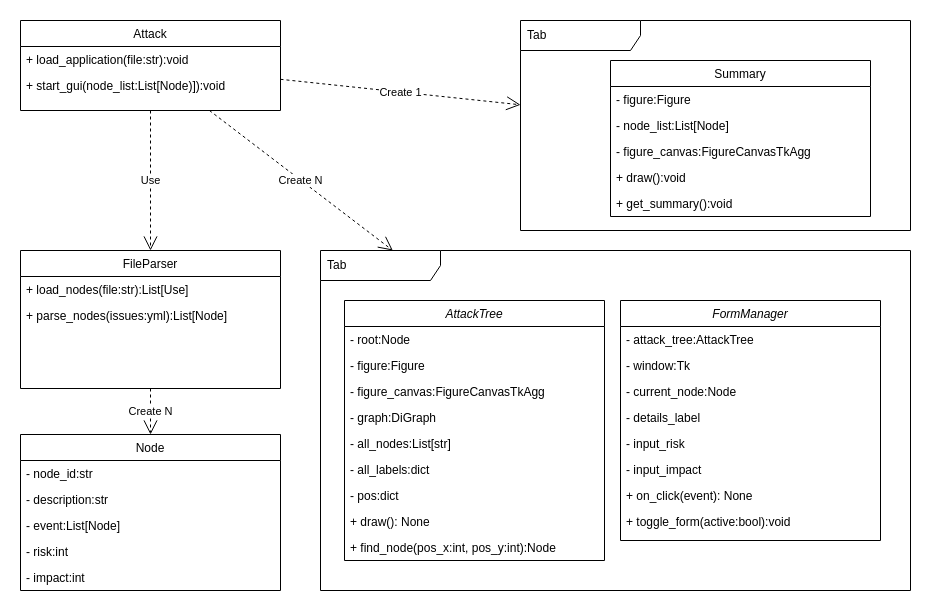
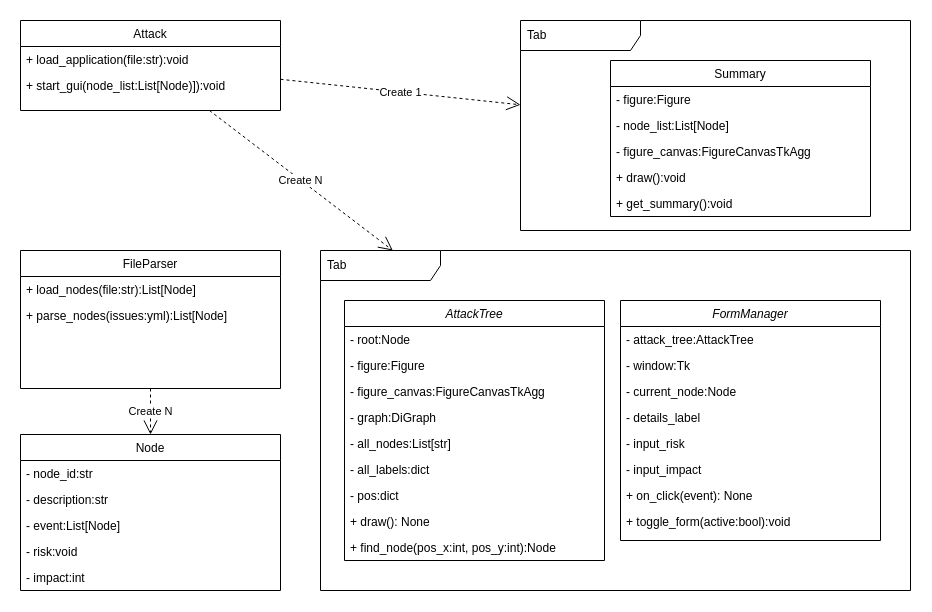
  <mxCell id="0" />
  <mxCell id="1" parent="0" />
  <mxCell id="2" value="AttackTree" style="swimlane;fontStyle=2;align=center;verticalAlign=top;childLayout=stackLayout;horizontal=1;startSize=26;horizontalStack=0;resizeParent=1;resizeLast=0;collapsible=1;marginBottom=0;rounded=0;shadow=0;strokeWidth=1;" parent="1" vertex="1"><mxGeometry x="344" y="300" width="260" height="260" as="geometry"><mxRectangle x="230" y="140" width="160" height="26" as="alternateBounds" /></mxGeometry></mxCell>
  <mxCell id="3" value="- root:Node" style="text;align=left;verticalAlign=top;spacingLeft=4;spacingRight=4;overflow=hidden;rotatable=0;points=[[0,0.5],[1,0.5]];portConstraint=eastwest;" parent="2" vertex="1"><mxGeometry y="26" width="260" height="26" as="geometry" /></mxCell>
  <mxCell id="4" value="- figure:Figure" style="text;align=left;verticalAlign=top;spacingLeft=4;spacingRight=4;overflow=hidden;rotatable=0;points=[[0,0.5],[1,0.5]];portConstraint=eastwest;rounded=0;shadow=0;html=0;" parent="2" vertex="1"><mxGeometry y="52" width="260" height="26" as="geometry" /></mxCell>
  <mxCell id="5" value="- figure_canvas:FigureCanvasTkAgg" style="text;align=left;verticalAlign=top;spacingLeft=4;spacingRight=4;overflow=hidden;rotatable=0;points=[[0,0.5],[1,0.5]];portConstraint=eastwest;rounded=0;shadow=0;html=0;" parent="2" vertex="1"><mxGeometry y="78" width="260" height="26" as="geometry" /></mxCell>
  <mxCell id="6" value="- graph:DiGraph" style="text;align=left;verticalAlign=top;spacingLeft=4;spacingRight=4;overflow=hidden;rotatable=0;points=[[0,0.5],[1,0.5]];portConstraint=eastwest;" parent="2" vertex="1"><mxGeometry y="104" width="260" height="26" as="geometry" /></mxCell>
  <mxCell id="7" value="- all_nodes:List[str]" style="text;align=left;verticalAlign=top;spacingLeft=4;spacingRight=4;overflow=hidden;rotatable=0;points=[[0,0.5],[1,0.5]];portConstraint=eastwest;rounded=0;shadow=0;html=0;" vertex="1" parent="2"><mxGeometry y="130" width="260" height="26" as="geometry" /></mxCell>
  <mxCell id="8" value="- all_labels:dict" style="text;align=left;verticalAlign=top;spacingLeft=4;spacingRight=4;overflow=hidden;rotatable=0;points=[[0,0.5],[1,0.5]];portConstraint=eastwest;rounded=0;shadow=0;html=0;" vertex="1" parent="2"><mxGeometry y="156" width="260" height="26" as="geometry" /></mxCell>
  <mxCell id="9" value="- pos:dict" style="text;align=left;verticalAlign=top;spacingLeft=4;spacingRight=4;overflow=hidden;rotatable=0;points=[[0,0.5],[1,0.5]];portConstraint=eastwest;rounded=0;shadow=0;html=0;" vertex="1" parent="2"><mxGeometry y="182" width="260" height="26" as="geometry" /></mxCell>
  <mxCell id="10" value="+ draw(): None" style="text;align=left;verticalAlign=top;spacingLeft=4;spacingRight=4;overflow=hidden;rotatable=0;points=[[0,0.5],[1,0.5]];portConstraint=eastwest;rounded=0;shadow=0;html=0;" vertex="1" parent="2"><mxGeometry y="208" width="260" height="26" as="geometry" /></mxCell>
  <mxCell id="11" value="+ find_node(pos_x:int, pos_y:int):Node" style="text;align=left;verticalAlign=top;spacingLeft=4;spacingRight=4;overflow=hidden;rotatable=0;points=[[0,0.5],[1,0.5]];portConstraint=eastwest;rounded=0;shadow=0;html=0;" vertex="1" parent="2"><mxGeometry y="234" width="260" height="26" as="geometry" /></mxCell>
  <mxCell id="12" value="FileParser" style="swimlane;fontStyle=0;align=center;verticalAlign=top;childLayout=stackLayout;horizontal=1;startSize=26;horizontalStack=0;resizeParent=1;resizeLast=0;collapsible=1;marginBottom=0;rounded=0;shadow=0;strokeWidth=1;" parent="1" vertex="1"><mxGeometry x="20" y="250" width="260" height="138" as="geometry"><mxRectangle x="130" y="380" width="160" height="26" as="alternateBounds" /></mxGeometry></mxCell>
- <mxCell id="13" value="+ load_nodes(file:str):List[Use]" style="text;align=left;verticalAlign=top;spacingLeft=4;spacingRight=4;overflow=hidden;rotatable=0;points=[[0,0.5],[1,0.5]];portConstraint=eastwest;" parent="12" vertex="1"><mxGeometry y="26" width="260" height="26" as="geometry" /></mxCell>
+ <mxCell id="13" value="+ load_nodes(file:str):List[Node]" style="text;align=left;verticalAlign=top;spacingLeft=4;spacingRight=4;overflow=hidden;rotatable=0;points=[[0,0.5],[1,0.5]];portConstraint=eastwest;" parent="12" vertex="1"><mxGeometry y="26" width="260" height="26" as="geometry" /></mxCell>
  <mxCell id="14" value="+ parse_nodes(issues:yml):List[Node]" style="text;align=left;verticalAlign=top;spacingLeft=4;spacingRight=4;overflow=hidden;rotatable=0;points=[[0,0.5],[1,0.5]];portConstraint=eastwest;rounded=0;shadow=0;html=0;" parent="12" vertex="1"><mxGeometry y="52" width="260" height="26" as="geometry" /></mxCell>
  <mxCell id="15" value="Attack" style="swimlane;fontStyle=0;align=center;verticalAlign=top;childLayout=stackLayout;horizontal=1;startSize=26;horizontalStack=0;resizeParent=1;resizeLast=0;collapsible=1;marginBottom=0;rounded=0;shadow=0;strokeWidth=1;" parent="1" vertex="1"><mxGeometry x="20" y="20" width="260" height="90" as="geometry"><mxRectangle x="550" y="140" width="160" height="26" as="alternateBounds" /></mxGeometry></mxCell>
  <mxCell id="16" value="+ load_application(file:str):void" style="text;align=left;verticalAlign=top;spacingLeft=4;spacingRight=4;overflow=hidden;rotatable=0;points=[[0,0.5],[1,0.5]];portConstraint=eastwest;" parent="15" vertex="1"><mxGeometry y="26" width="260" height="26" as="geometry" /></mxCell>
  <mxCell id="17" value="+ start_gui(node_list:List[Node)]):void" style="text;align=left;verticalAlign=top;spacingLeft=4;spacingRight=4;overflow=hidden;rotatable=0;points=[[0,0.5],[1,0.5]];portConstraint=eastwest;rounded=0;shadow=0;html=0;" parent="15" vertex="1"><mxGeometry y="52" width="260" height="26" as="geometry" /></mxCell>
  <mxCell id="18" value="FormManager" style="swimlane;fontStyle=2;align=center;verticalAlign=top;childLayout=stackLayout;horizontal=1;startSize=26;horizontalStack=0;resizeParent=1;resizeLast=0;collapsible=1;marginBottom=0;rounded=0;shadow=0;strokeWidth=1;" vertex="1" parent="1"><mxGeometry x="620" y="300" width="260" height="240" as="geometry"><mxRectangle x="230" y="140" width="160" height="26" as="alternateBounds" /></mxGeometry></mxCell>
  <mxCell id="19" value="- attack_tree:AttackTree" style="text;align=left;verticalAlign=top;spacingLeft=4;spacingRight=4;overflow=hidden;rotatable=0;points=[[0,0.5],[1,0.5]];portConstraint=eastwest;" vertex="1" parent="18"><mxGeometry y="26" width="260" height="26" as="geometry" /></mxCell>
  <mxCell id="20" value="- window:Tk" style="text;align=left;verticalAlign=top;spacingLeft=4;spacingRight=4;overflow=hidden;rotatable=0;points=[[0,0.5],[1,0.5]];portConstraint=eastwest;rounded=0;shadow=0;html=0;" vertex="1" parent="18"><mxGeometry y="52" width="260" height="26" as="geometry" /></mxCell>
  <mxCell id="21" value="- current_node:Node" style="text;align=left;verticalAlign=top;spacingLeft=4;spacingRight=4;overflow=hidden;rotatable=0;points=[[0,0.5],[1,0.5]];portConstraint=eastwest;rounded=0;shadow=0;html=0;" vertex="1" parent="18"><mxGeometry y="78" width="260" height="26" as="geometry" /></mxCell>
  <mxCell id="22" value="- details_label" style="text;align=left;verticalAlign=top;spacingLeft=4;spacingRight=4;overflow=hidden;rotatable=0;points=[[0,0.5],[1,0.5]];portConstraint=eastwest;" vertex="1" parent="18"><mxGeometry y="104" width="260" height="26" as="geometry" /></mxCell>
  <mxCell id="23" value="- input_risk" style="text;align=left;verticalAlign=top;spacingLeft=4;spacingRight=4;overflow=hidden;rotatable=0;points=[[0,0.5],[1,0.5]];portConstraint=eastwest;rounded=0;shadow=0;html=0;" vertex="1" parent="18"><mxGeometry y="130" width="260" height="26" as="geometry" /></mxCell>
  <mxCell id="24" value="- input_impact" style="text;align=left;verticalAlign=top;spacingLeft=4;spacingRight=4;overflow=hidden;rotatable=0;points=[[0,0.5],[1,0.5]];portConstraint=eastwest;rounded=0;shadow=0;html=0;" vertex="1" parent="18"><mxGeometry y="156" width="260" height="26" as="geometry" /></mxCell>
  <mxCell id="25" value="+ on_click(event): None" style="text;align=left;verticalAlign=top;spacingLeft=4;spacingRight=4;overflow=hidden;rotatable=0;points=[[0,0.5],[1,0.5]];portConstraint=eastwest;rounded=0;shadow=0;html=0;" vertex="1" parent="18"><mxGeometry y="182" width="260" height="26" as="geometry" /></mxCell>
  <mxCell id="26" value="+ toggle_form(active:bool):void" style="text;align=left;verticalAlign=top;spacingLeft=4;spacingRight=4;overflow=hidden;rotatable=0;points=[[0,0.5],[1,0.5]];portConstraint=eastwest;rounded=0;shadow=0;html=0;" vertex="1" parent="18"><mxGeometry y="208" width="260" height="26" as="geometry" /></mxCell>
  <mxCell id="27" value="Node" style="swimlane;fontStyle=0;align=center;verticalAlign=top;childLayout=stackLayout;horizontal=1;startSize=26;horizontalStack=0;resizeParent=1;resizeLast=0;collapsible=1;marginBottom=0;rounded=0;shadow=0;strokeWidth=1;" vertex="1" parent="1"><mxGeometry x="20" y="434" width="260" height="156" as="geometry"><mxRectangle x="130" y="380" width="160" height="26" as="alternateBounds" /></mxGeometry></mxCell>
  <mxCell id="28" value="- node_id:str" style="text;align=left;verticalAlign=top;spacingLeft=4;spacingRight=4;overflow=hidden;rotatable=0;points=[[0,0.5],[1,0.5]];portConstraint=eastwest;" vertex="1" parent="27"><mxGeometry y="26" width="260" height="26" as="geometry" /></mxCell>
  <mxCell id="29" value="- description:str" style="text;align=left;verticalAlign=top;spacingLeft=4;spacingRight=4;overflow=hidden;rotatable=0;points=[[0,0.5],[1,0.5]];portConstraint=eastwest;rounded=0;shadow=0;html=0;" vertex="1" parent="27"><mxGeometry y="52" width="260" height="26" as="geometry" /></mxCell>
  <mxCell id="30" value="- event:List[Node]" style="text;align=left;verticalAlign=top;spacingLeft=4;spacingRight=4;overflow=hidden;rotatable=0;points=[[0,0.5],[1,0.5]];portConstraint=eastwest;rounded=0;shadow=0;html=0;" vertex="1" parent="27"><mxGeometry y="78" width="260" height="26" as="geometry" /></mxCell>
- <mxCell id="31" value="- risk:int" style="text;align=left;verticalAlign=top;spacingLeft=4;spacingRight=4;overflow=hidden;rotatable=0;points=[[0,0.5],[1,0.5]];portConstraint=eastwest;rounded=0;shadow=0;html=0;" vertex="1" parent="27"><mxGeometry y="104" width="260" height="26" as="geometry" /></mxCell>
+ <mxCell id="31" value="- risk:void" style="text;align=left;verticalAlign=top;spacingLeft=4;spacingRight=4;overflow=hidden;rotatable=0;points=[[0,0.5],[1,0.5]];portConstraint=eastwest;rounded=0;shadow=0;html=0;" vertex="1" parent="27"><mxGeometry y="104" width="260" height="26" as="geometry" /></mxCell>
  <mxCell id="32" value="- impact:int" style="text;align=left;verticalAlign=top;spacingLeft=4;spacingRight=4;overflow=hidden;rotatable=0;points=[[0,0.5],[1,0.5]];portConstraint=eastwest;rounded=0;shadow=0;html=0;" vertex="1" parent="27"><mxGeometry y="130" width="260" height="26" as="geometry" /></mxCell>
  <mxCell id="33" value="Summary" style="swimlane;fontStyle=0;align=center;verticalAlign=top;childLayout=stackLayout;horizontal=1;startSize=26;horizontalStack=0;resizeParent=1;resizeLast=0;collapsible=1;marginBottom=0;rounded=0;shadow=0;strokeWidth=1;" vertex="1" parent="1"><mxGeometry x="610" y="60" width="260" height="156" as="geometry"><mxRectangle x="130" y="380" width="160" height="26" as="alternateBounds" /></mxGeometry></mxCell>
  <mxCell id="34" value="- figure:Figure" style="text;align=left;verticalAlign=top;spacingLeft=4;spacingRight=4;overflow=hidden;rotatable=0;points=[[0,0.5],[1,0.5]];portConstraint=eastwest;" vertex="1" parent="33"><mxGeometry y="26" width="260" height="26" as="geometry" /></mxCell>
  <mxCell id="35" value="- node_list:List[Node]" style="text;align=left;verticalAlign=top;spacingLeft=4;spacingRight=4;overflow=hidden;rotatable=0;points=[[0,0.5],[1,0.5]];portConstraint=eastwest;rounded=0;shadow=0;html=0;" vertex="1" parent="33"><mxGeometry y="52" width="260" height="26" as="geometry" /></mxCell>
  <mxCell id="36" value="- figure_canvas:FigureCanvasTkAgg" style="text;align=left;verticalAlign=top;spacingLeft=4;spacingRight=4;overflow=hidden;rotatable=0;points=[[0,0.5],[1,0.5]];portConstraint=eastwest;rounded=0;shadow=0;html=0;" vertex="1" parent="33"><mxGeometry y="78" width="260" height="26" as="geometry" /></mxCell>
  <mxCell id="37" value="+ draw():void" style="text;align=left;verticalAlign=top;spacingLeft=4;spacingRight=4;overflow=hidden;rotatable=0;points=[[0,0.5],[1,0.5]];portConstraint=eastwest;rounded=0;shadow=0;html=0;" vertex="1" parent="33"><mxGeometry y="104" width="260" height="26" as="geometry" /></mxCell>
  <mxCell id="38" value="+ get_summary():void" style="text;align=left;verticalAlign=top;spacingLeft=4;spacingRight=4;overflow=hidden;rotatable=0;points=[[0,0.5],[1,0.5]];portConstraint=eastwest;rounded=0;shadow=0;html=0;" vertex="1" parent="33"><mxGeometry y="130" width="260" height="26" as="geometry" /></mxCell>
- <mxCell id="39" value="Use" style="endArrow=open;endSize=12;dashed=1;html=1;rounded=0;entryX=0.5;entryY=0;entryDx=0;entryDy=0;" edge="1" parent="1" source="15" target="12"><mxGeometry width="160" relative="1" as="geometry"><mxPoint x="280" y="270" as="sourcePoint" /><mxPoint x="440" y="270" as="targetPoint" /></mxGeometry></mxCell>
  <mxCell id="40" value="Create N" style="endArrow=open;endSize=12;dashed=1;html=1;rounded=0;" edge="1" parent="1" source="15" target="43"><mxGeometry width="160" relative="1" as="geometry"><mxPoint x="280" y="236" as="sourcePoint" /><mxPoint x="330" y="360" as="targetPoint" /></mxGeometry></mxCell>
  <mxCell id="41" value="Create 1" style="endArrow=open;endSize=12;dashed=1;html=1;rounded=0;" edge="1" parent="1" source="15" target="44"><mxGeometry width="160" relative="1" as="geometry"><mxPoint x="296.564" y="236" as="sourcePoint" /><mxPoint x="360.061" y="650" as="targetPoint" /></mxGeometry></mxCell>
  <mxCell id="42" value="Create N" style="endArrow=open;endSize=12;dashed=1;html=1;rounded=0;" edge="1" parent="1" source="12" target="27"><mxGeometry width="160" relative="1" as="geometry"><mxPoint x="160" y="500" as="sourcePoint" /><mxPoint x="320" y="500" as="targetPoint" /></mxGeometry></mxCell>
  <mxCell id="43" value="Tab" style="shape=umlFrame;whiteSpace=wrap;html=1;width=120;height=30;boundedLbl=1;verticalAlign=middle;align=left;spacingLeft=5;" vertex="1" parent="1"><mxGeometry x="320" y="250" width="590" height="340" as="geometry" /></mxCell>
  <mxCell id="44" value="Tab" style="shape=umlFrame;whiteSpace=wrap;html=1;width=120;height=30;boundedLbl=1;verticalAlign=middle;align=left;spacingLeft=5;" vertex="1" parent="1"><mxGeometry x="520" y="20" width="390" height="210" as="geometry" /></mxCell>
